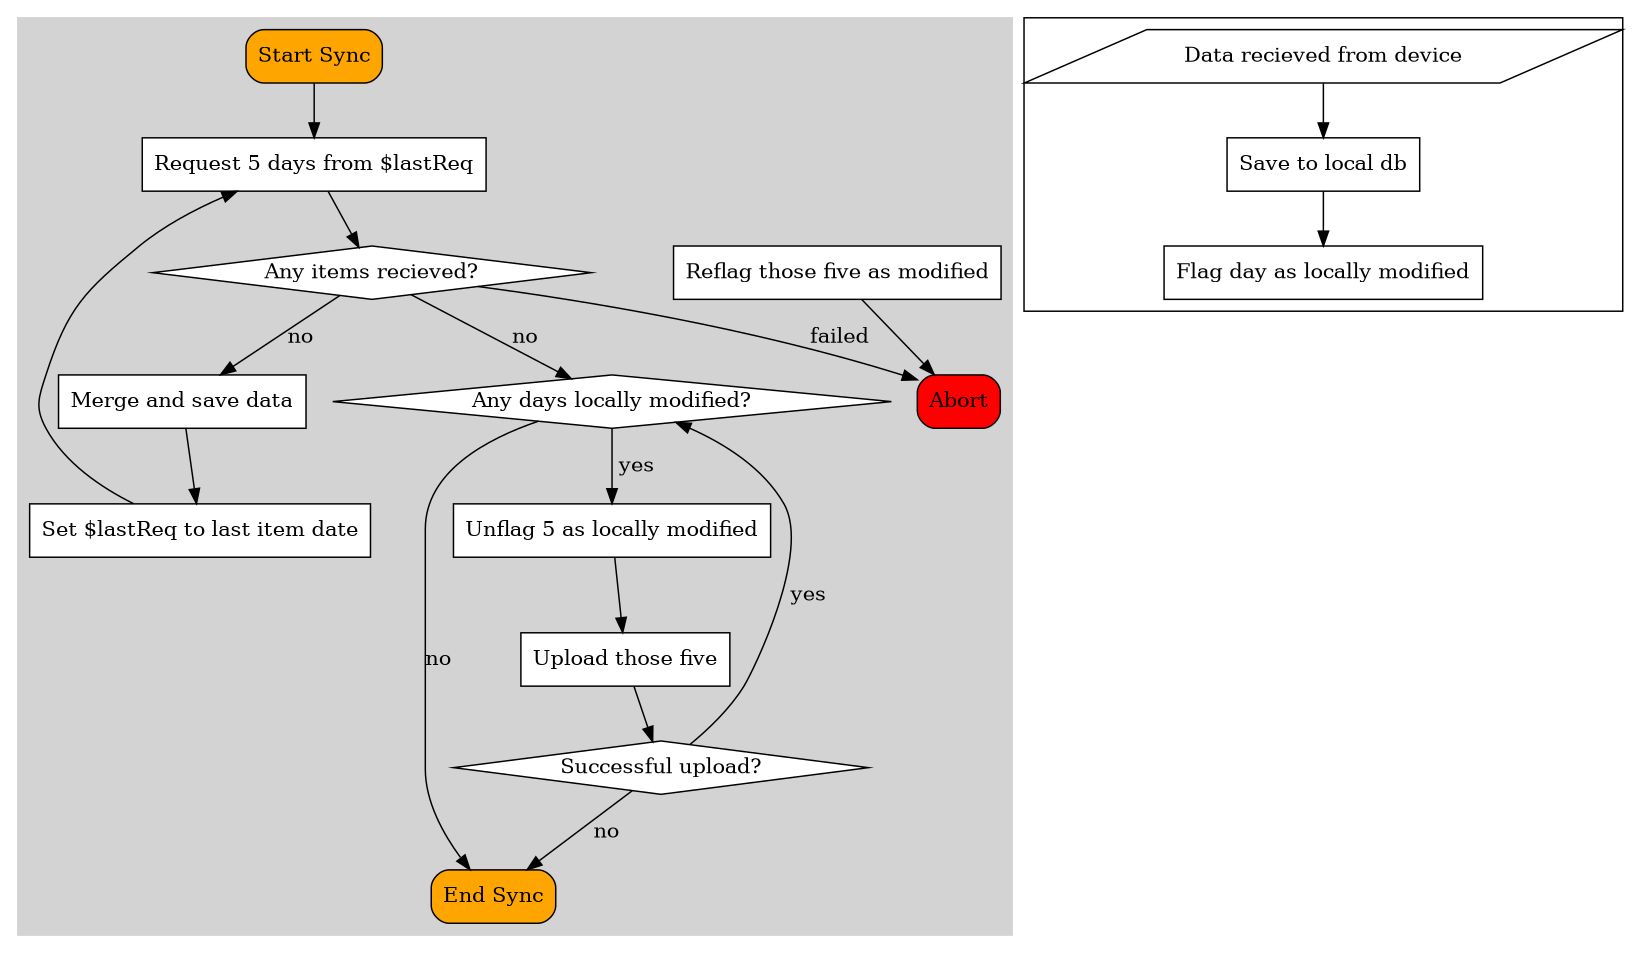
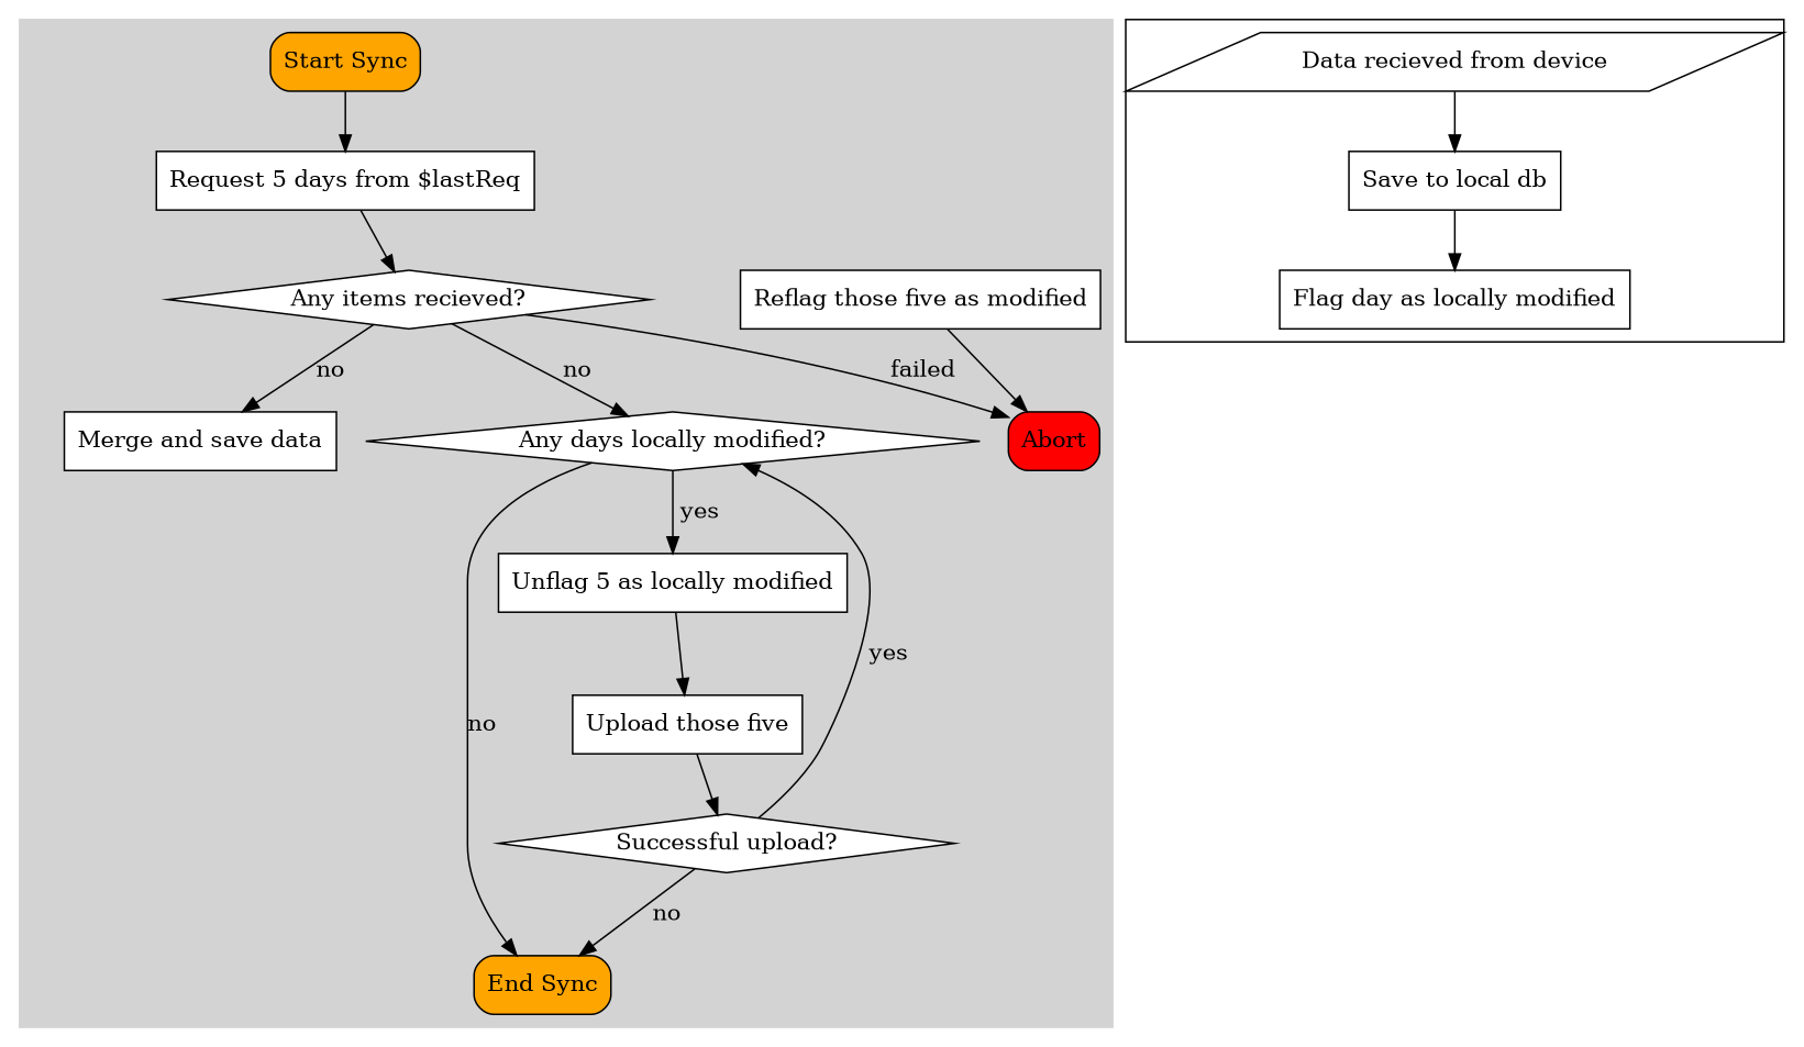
  digraph {
    node [fillcolor=white shape=box style=filled]
    n1 [fillcolor=orange label="Start Sync" style="rounded,filled"]
    n2 [label="Request 5 days from $lastReq" shape=rectangle]
    n3 [fillcolor=orange label="End Sync" style="rounded,filled"]
    n4 [fillcolor=red label=Abort style="rounded,filled"]
    n5 [label="Any items recieved?" shape=diamond]
    n6 [label="Merge and save data" shape=rectangle]
    n7 [label="Any days locally modified?" shape=diamond]
-   n8 [label="Set $lastReq to last item date" shape=rectangle]
    n9 [label="Unflag 5 as locally modified" shape=rectangle]
    n10 [label="Upload those five" shape=rectangle]
    n11 [label="Successful upload?" shape=diamond]
    n12 [label="Reflag those five as modified"]
    n13 [label="Data recieved from device" shape=parallelogram]
    n14 [label="Save to local db"]
    n15 [label="Flag day as locally modified"]
    subgraph cluster_1 {
      color=lightgray
      style=filled
      n1
      n2
      n3
      n4
      n5
      n6
      n7
-     n8
      n9
      n10
      n11
      n12
    }
    subgraph cluster_2 {
      n13
      n14
      n15
    }
    n1 -> n2
    n2 -> n5
    n5 -> n4 [label=" failed "]
    n5 -> n6 [label=no]
    n5 -> n7 [label=" no "]
-   n6 -> n8
    n7 -> n3 [label=no]
    n7 -> n9 [label=" yes "]
-   n8 -> n2
    n9 -> n10
    n10 -> n11
    n11 -> n3 [label=" no "]
    n11 -> n7 [label=" yes "]
    n12 -> n4
    n13 -> n14
    n14 -> n15
  }
